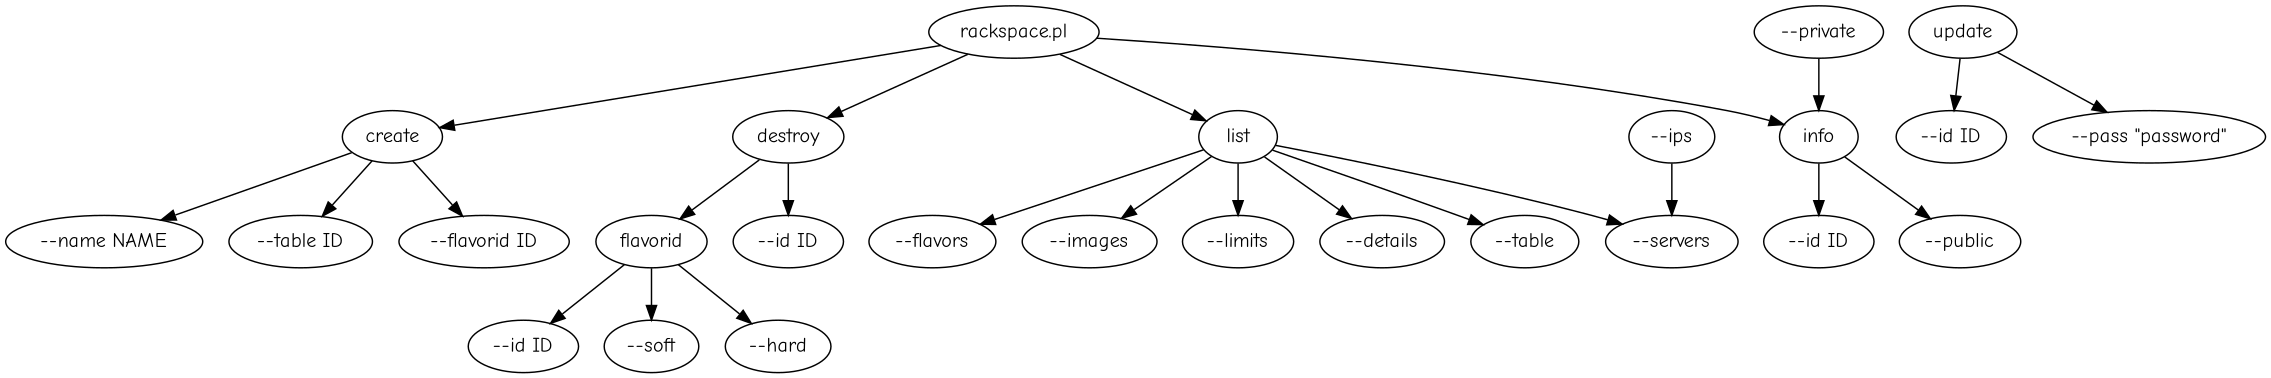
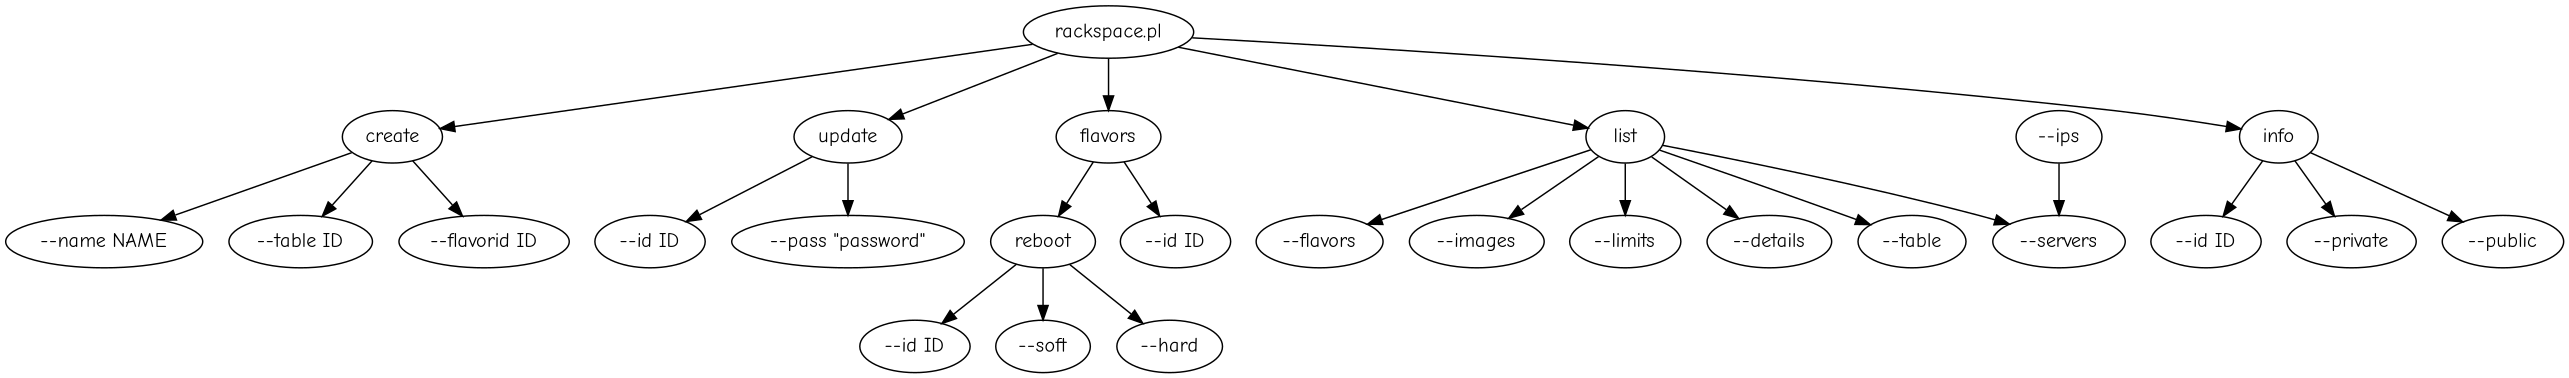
  digraph {
    fontname="Comic Neue"
    node [fontname="Comic Neue"]
    edge [fontname="Comic Neue"]
    n1 [label=create]
    n2 [label="--name NAME"]
    n3 [label="--table ID"]
    n4 [label="--flavorid ID"]
    "rackspace.pl"
    n6 [label=update]
-   n7 [label=destroy]
+   n7 [label=flavors]
    n8 [label=list]
    n9 [label=info]
    n10 [label="--id ID"]
    n11 [label="--pass \"password\""]
-   n12 [label=flavorid]
+   n12 [label=reboot]
    n13 [label="--id ID"]
    n14 [label="--id ID"]
    n15 [label="--soft"]
    n16 [label="--hard"]
    n17 [label="--flavors"]
    n18 [label="--images"]
    n19 [label="--servers"]
    n20 [label="--limits"]
    n21 [label="--details"]
    n22 [label="--table"]
    n23 [label="--id ID"]
    n24 [label="--private"]
    n25 [label="--public"]
    n26 [label="--ips"]
    n1 -> n2
    n1 -> n3
    n1 -> n4
    "rackspace.pl" -> n1
+   "rackspace.pl" -> n6
    "rackspace.pl" -> n7
    "rackspace.pl" -> n8
    "rackspace.pl" -> n9
    n6 -> n10
    n6 -> n11
    n7 -> n12
    n7 -> n13
    n8 -> n17
    n8 -> n18
    n8 -> n19
    n8 -> n20
    n8 -> n21
    n8 -> n22
    n9 -> n23
-   n24 -> n9
+   n9 -> n24
    n9 -> n25
    n12 -> n14
    n12 -> n15
    n12 -> n16
    n26 -> n19
  }
